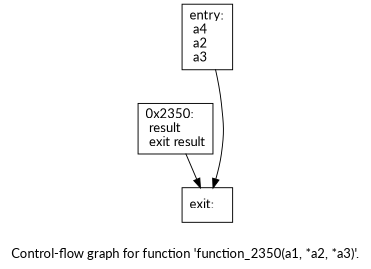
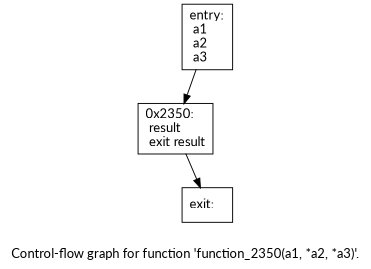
  digraph {
    fontname=Lato
    label="Control-flow graph for function 'function_2350(a1, *a2, *a3)'."
    node [fontname=Lato shape=record]
    edge [fontname=Lato]
-   n1 [label="{entry:\l  a4\l  a2\l  a3\l}"]
+   n1 [label="{entry:\l  a1\l  a2\l  a3\l}"]
    n2 [label="{0x2350:\l  result\l  exit result\l}"]
    n3 [label="{exit:\l}"]
-   n1 -> n3
+   n1 -> n2
    n2 -> n3
  }
